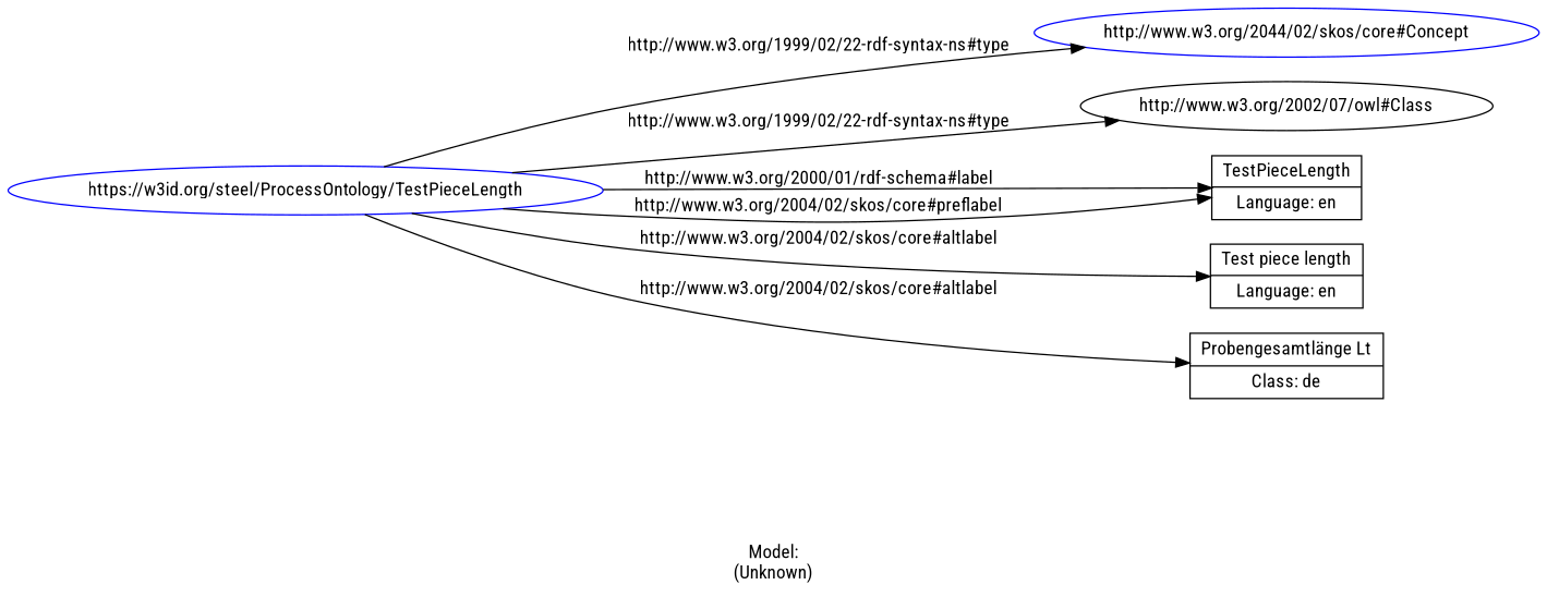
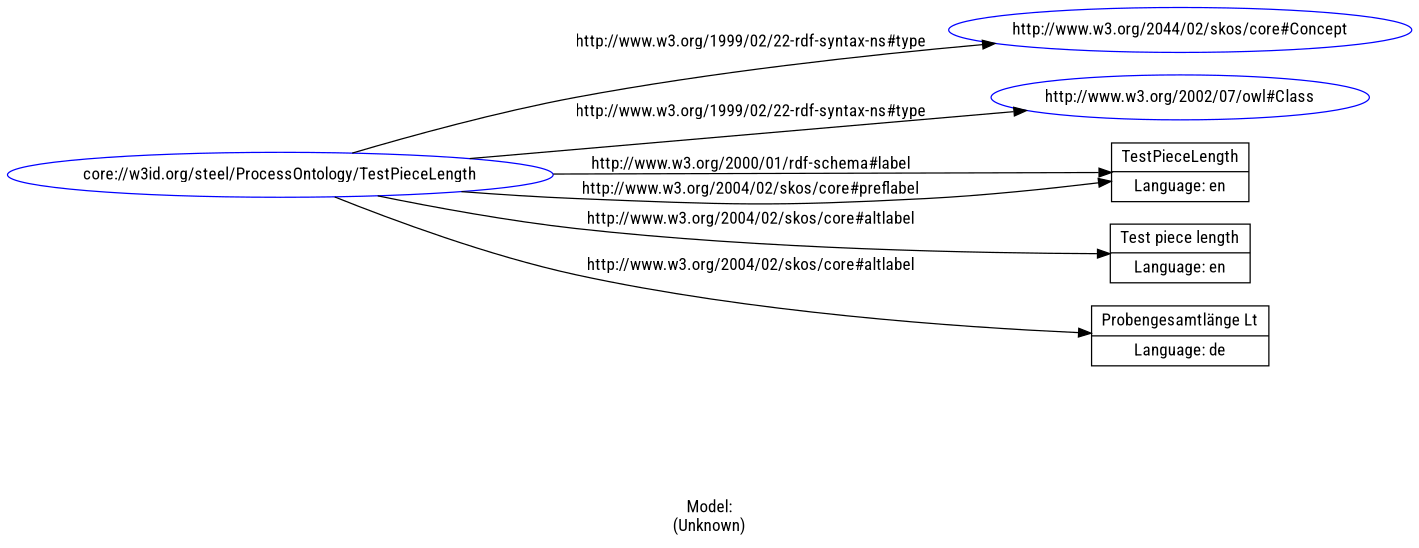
  digraph {
    fontname="Roboto Condensed"
    label="\n\nModel:\n(Unknown)"
    rankdir=LR
    node [fontname="Roboto Condensed" shape=ellipse]
    edge [fontname="Roboto Condensed"]
-   n1 [color=blue label="https://w3id.org/steel/ProcessOntology/TestPieceLength"]
+   n1 [color=blue label="core://w3id.org/steel/ProcessOntology/TestPieceLength"]
    n2 [color=blue label="http://www.w3.org/2044/02/skos/core#Concept"]
-   n3 [color=black label="http://www.w3.org/2002/07/owl#Class"]
+   n3 [color=blue label="http://www.w3.org/2002/07/owl#Class"]
    n4 [label="TestPieceLength|Language: en" shape=record]
    n5 [label="Test piece length|Language: en" shape=record]
-   n6 [label="Probengesamtlänge Lt|Class: de" shape=record]
+   n6 [label="Probengesamtlänge Lt|Language: de" shape=record]
    n1 -> n2 [label="http://www.w3.org/1999/02/22-rdf-syntax-ns#type"]
    n1 -> n3 [label="http://www.w3.org/1999/02/22-rdf-syntax-ns#type"]
    n1 -> n4 [label="http://www.w3.org/2000/01/rdf-schema#label"]
    n1 -> n4 [label="http://www.w3.org/2004/02/skos/core#preflabel"]
    n1 -> n5 [label="http://www.w3.org/2004/02/skos/core#altlabel"]
    n1 -> n6 [label="http://www.w3.org/2004/02/skos/core#altlabel"]
  }
